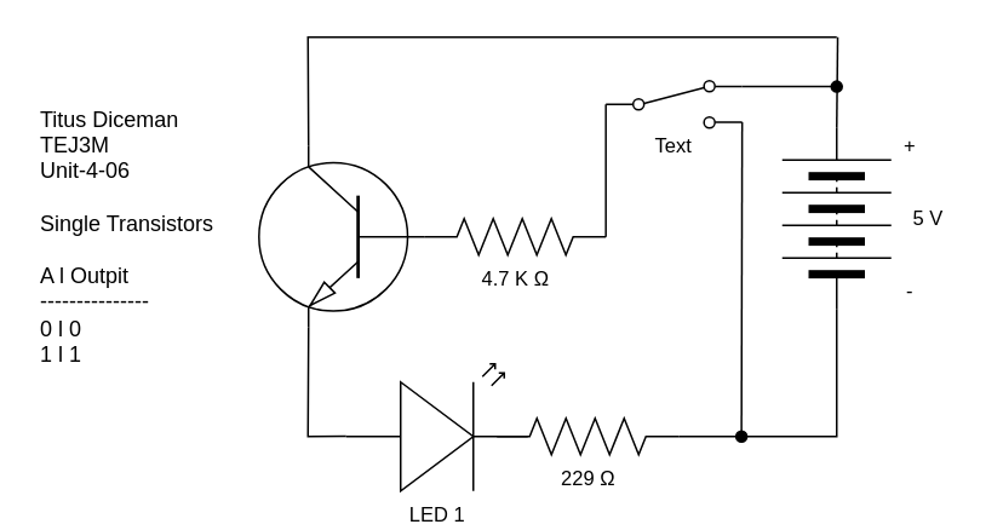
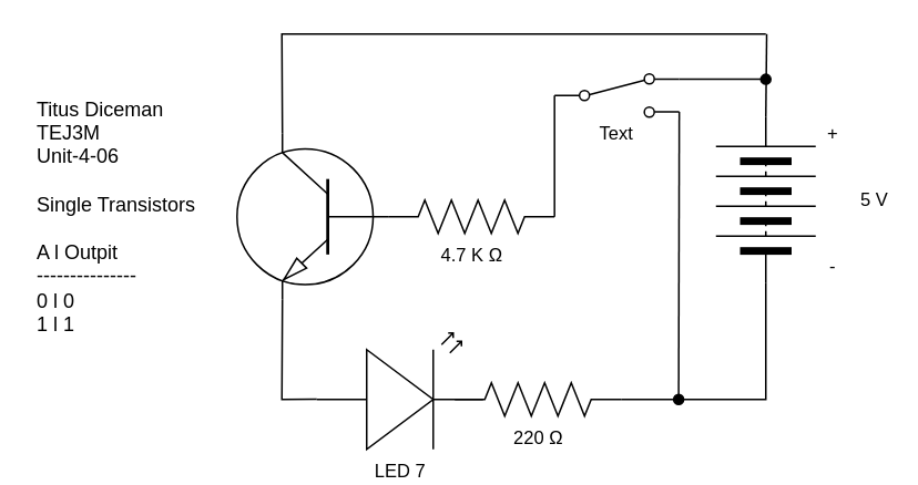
  <mxCell id="0" />
  <mxCell id="1" parent="0" />
  <mxCell id="2" value="Titus Diceman&amp;nbsp;&lt;br&gt;TEJ3M&lt;br&gt;Unit-4-06&lt;br&gt;&lt;br&gt;Single Transistors&lt;br&gt;&lt;br&gt;A l Outpit&lt;br&gt;---------------&lt;br&gt;0 l 0&lt;br&gt;1 l 1" style="text;html=1;align=left;verticalAlign=middle;resizable=0;points=[];autosize=1;strokeColor=none;fillColor=none;" vertex="1" parent="1"><mxGeometry x="20" y="50" width="120" height="160" as="geometry" /></mxCell>
  <mxCell id="3" style="edgeStyle=none;html=1;exitX=0.7;exitY=0;exitDx=0;exitDy=0;exitPerimeter=0;endArrow=none;endFill=0;rounded=0;" edge="1" parent="1" source="4"><mxGeometry relative="1" as="geometry"><mxPoint x="460" y="20" as="targetPoint" /><Array as="points"><mxPoint x="169" y="20" /></Array></mxGeometry></mxCell>
  <mxCell id="4" value="" style="verticalLabelPosition=bottom;shadow=0;dashed=0;align=center;html=1;verticalAlign=top;shape=mxgraph.electrical.transistors.npn_transistor_1;flipV=0;flipH=1;" vertex="1" parent="1"><mxGeometry x="140" y="80" width="95" height="100" as="geometry" /></mxCell>
  <mxCell id="5" style="edgeStyle=none;shape=connector;rounded=0;html=1;exitX=1;exitY=0.12;exitDx=0;exitDy=0;labelBackgroundColor=default;strokeColor=default;fontFamily=Helvetica;fontSize=11;fontColor=default;endArrow=oval;endFill=1;" edge="1" parent="1" source="8"><mxGeometry relative="1" as="geometry"><mxPoint x="460" y="47.235" as="targetPoint" /></mxGeometry></mxCell>
  <mxCell id="6" style="edgeStyle=none;shape=connector;rounded=0;html=1;exitX=1;exitY=0.88;exitDx=0;exitDy=0;labelBackgroundColor=default;strokeColor=default;fontFamily=Helvetica;fontSize=11;fontColor=default;endArrow=oval;endFill=1;" edge="1" parent="1" source="8"><mxGeometry relative="1" as="geometry"><mxPoint x="407.588" y="240" as="targetPoint" /></mxGeometry></mxCell>
  <mxCell id="7" style="edgeStyle=none;shape=connector;rounded=0;html=1;exitX=0;exitY=0.5;exitDx=0;exitDy=0;entryX=1;entryY=0.5;entryDx=0;entryDy=0;entryPerimeter=0;labelBackgroundColor=default;strokeColor=default;fontFamily=Helvetica;fontSize=11;fontColor=default;endArrow=none;endFill=0;" edge="1" parent="1" source="8" target="13"><mxGeometry relative="1" as="geometry" /></mxCell>
  <mxCell id="8" value="" style="shape=mxgraph.electrical.electro-mechanical.twoWaySwitch;aspect=fixed;elSwitchState=2;fontFamily=Helvetica;fontSize=11;fontColor=default;" vertex="1" parent="1"><mxGeometry x="332.95" y="44" width="75" height="26" as="geometry" /></mxCell>
  <mxCell id="9" style="edgeStyle=none;shape=connector;rounded=0;html=1;exitX=0;exitY=0.57;exitDx=0;exitDy=0;exitPerimeter=0;labelBackgroundColor=default;strokeColor=default;fontFamily=Helvetica;fontSize=11;fontColor=default;endArrow=none;endFill=0;entryX=0.7;entryY=1;entryDx=0;entryDy=0;entryPerimeter=0;" edge="1" parent="1" source="10" target="4"><mxGeometry relative="1" as="geometry"><mxPoint x="170" y="240.176" as="targetPoint" /><Array as="points"><mxPoint x="169" y="240" /></Array></mxGeometry></mxCell>
- <mxCell id="10" value="LED 1" style="verticalLabelPosition=bottom;shadow=0;dashed=0;align=center;html=1;verticalAlign=top;shape=mxgraph.electrical.opto_electronics.led_2;pointerEvents=1;fontFamily=Helvetica;fontSize=11;fontColor=default;" vertex="1" parent="1"><mxGeometry x="190" y="200" width="100" height="70" as="geometry" /></mxCell>
+ <mxCell id="10" value="LED 7" style="verticalLabelPosition=bottom;shadow=0;dashed=0;align=center;html=1;verticalAlign=top;shape=mxgraph.electrical.opto_electronics.led_2;pointerEvents=1;fontFamily=Helvetica;fontSize=11;fontColor=default;" vertex="1" parent="1"><mxGeometry x="190" y="200" width="100" height="70" as="geometry" /></mxCell>
  <mxCell id="11" style="edgeStyle=none;shape=connector;rounded=0;html=1;exitX=1;exitY=0.5;exitDx=0;exitDy=0;labelBackgroundColor=default;strokeColor=default;fontFamily=Helvetica;fontSize=11;fontColor=default;endArrow=none;endFill=0;" edge="1" parent="1" source="12"><mxGeometry relative="1" as="geometry"><mxPoint x="460.529" y="20" as="targetPoint" /></mxGeometry></mxCell>
  <mxCell id="12" value="" style="pointerEvents=1;verticalLabelPosition=bottom;shadow=0;dashed=0;align=center;html=1;verticalAlign=top;shape=mxgraph.electrical.miscellaneous.batteryStack;fontFamily=Helvetica;fontSize=11;fontColor=default;direction=north;" vertex="1" parent="1"><mxGeometry x="430" y="70" width="60" height="100" as="geometry" /></mxCell>
  <mxCell id="13" value="4.7 K Ω" style="pointerEvents=1;verticalLabelPosition=bottom;shadow=0;dashed=0;align=center;html=1;verticalAlign=top;shape=mxgraph.electrical.resistors.resistor_2;fontFamily=Helvetica;fontSize=11;fontColor=default;" vertex="1" parent="1"><mxGeometry x="232.95" y="120" width="100" height="20" as="geometry" /></mxCell>
  <mxCell id="14" style="edgeStyle=none;shape=connector;rounded=0;html=1;exitX=1;exitY=0.5;exitDx=0;exitDy=0;exitPerimeter=0;labelBackgroundColor=default;strokeColor=default;fontFamily=Helvetica;fontSize=11;fontColor=default;endArrow=none;endFill=0;entryX=0;entryY=0.5;entryDx=0;entryDy=0;" edge="1" parent="1" source="15" target="12"><mxGeometry relative="1" as="geometry"><mxPoint x="470" y="240.176" as="targetPoint" /><Array as="points"><mxPoint x="460" y="240" /></Array></mxGeometry></mxCell>
- <mxCell id="15" value="229&amp;nbsp;Ω" style="pointerEvents=1;verticalLabelPosition=bottom;shadow=0;dashed=0;align=center;html=1;verticalAlign=top;shape=mxgraph.electrical.resistors.resistor_2;fontFamily=Helvetica;fontSize=11;fontColor=default;" vertex="1" parent="1"><mxGeometry x="273" y="230" width="100" height="20" as="geometry" /></mxCell>
+ <mxCell id="15" value="220&amp;nbsp;Ω" style="pointerEvents=1;verticalLabelPosition=bottom;shadow=0;dashed=0;align=center;html=1;verticalAlign=top;shape=mxgraph.electrical.resistors.resistor_2;fontFamily=Helvetica;fontSize=11;fontColor=default;" vertex="1" parent="1"><mxGeometry x="273" y="230" width="100" height="20" as="geometry" /></mxCell>
  <mxCell id="16" value="-" style="text;html=1;align=center;verticalAlign=middle;resizable=0;points=[];autosize=1;strokeColor=none;fillColor=none;fontSize=11;fontFamily=Helvetica;fontColor=default;" vertex="1" parent="1"><mxGeometry x="485" y="145" width="30" height="30" as="geometry" /></mxCell>
  <mxCell id="17" value="+" style="text;html=1;align=center;verticalAlign=middle;resizable=0;points=[];autosize=1;strokeColor=none;fillColor=none;fontSize=11;fontFamily=Helvetica;fontColor=default;" vertex="1" parent="1"><mxGeometry x="485" y="65" width="30" height="30" as="geometry" /></mxCell>
- <mxCell id="18" value="5 V" style="text;html=1;align=center;verticalAlign=middle;resizable=0;points=[];autosize=1;strokeColor=none;fillColor=none;fontSize=11;fontFamily=Helvetica;fontColor=default;" vertex="1" parent="1"><mxGeometry x="490" y="105" width="40" height="30" as="geometry" /></mxCell>
+ <mxCell id="18" value="5 V" style="text;html=1;align=center;verticalAlign=middle;resizable=0;points=[];autosize=1;strokeColor=none;fillColor=none;fontSize=11;fontFamily=Helvetica;fontColor=default;" vertex="1" parent="1"><mxGeometry x="505" y="105" width="40" height="30" as="geometry" /></mxCell>
  <mxCell id="19" value="Text" style="text;html=1;align=center;verticalAlign=middle;resizable=0;points=[];autosize=1;strokeColor=none;fillColor=none;fontSize=11;fontFamily=Helvetica;fontColor=default;" vertex="1" parent="1"><mxGeometry x="350.45" y="65" width="40" height="30" as="geometry" /></mxCell>
